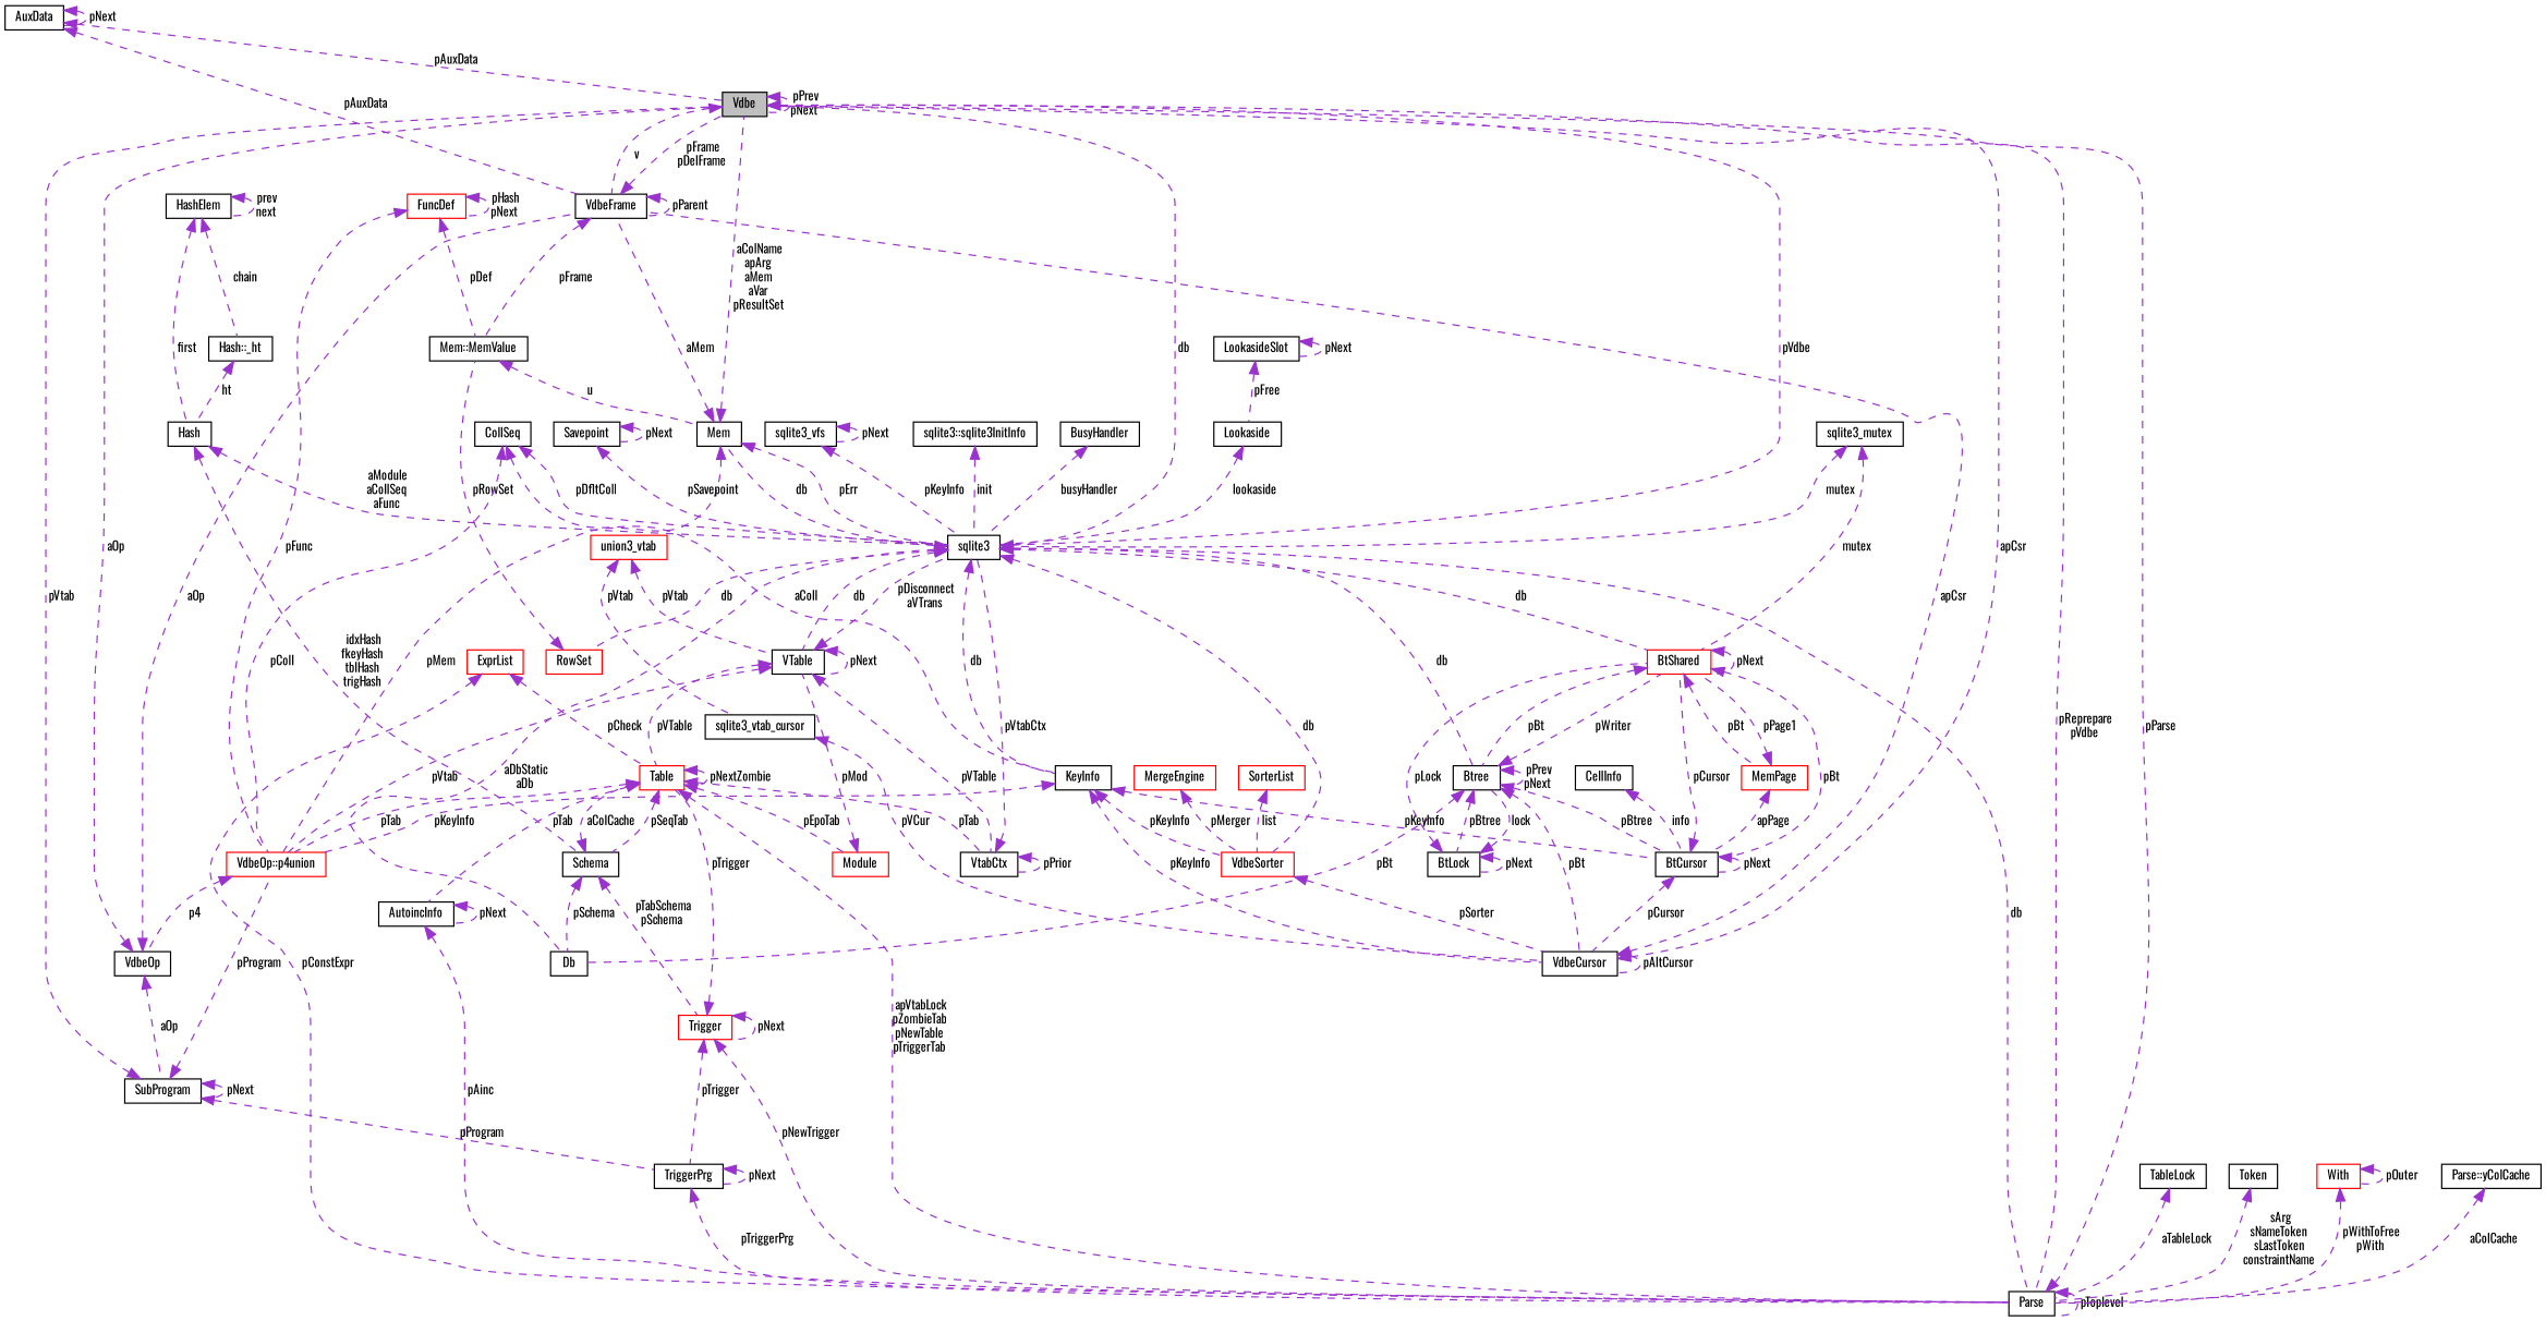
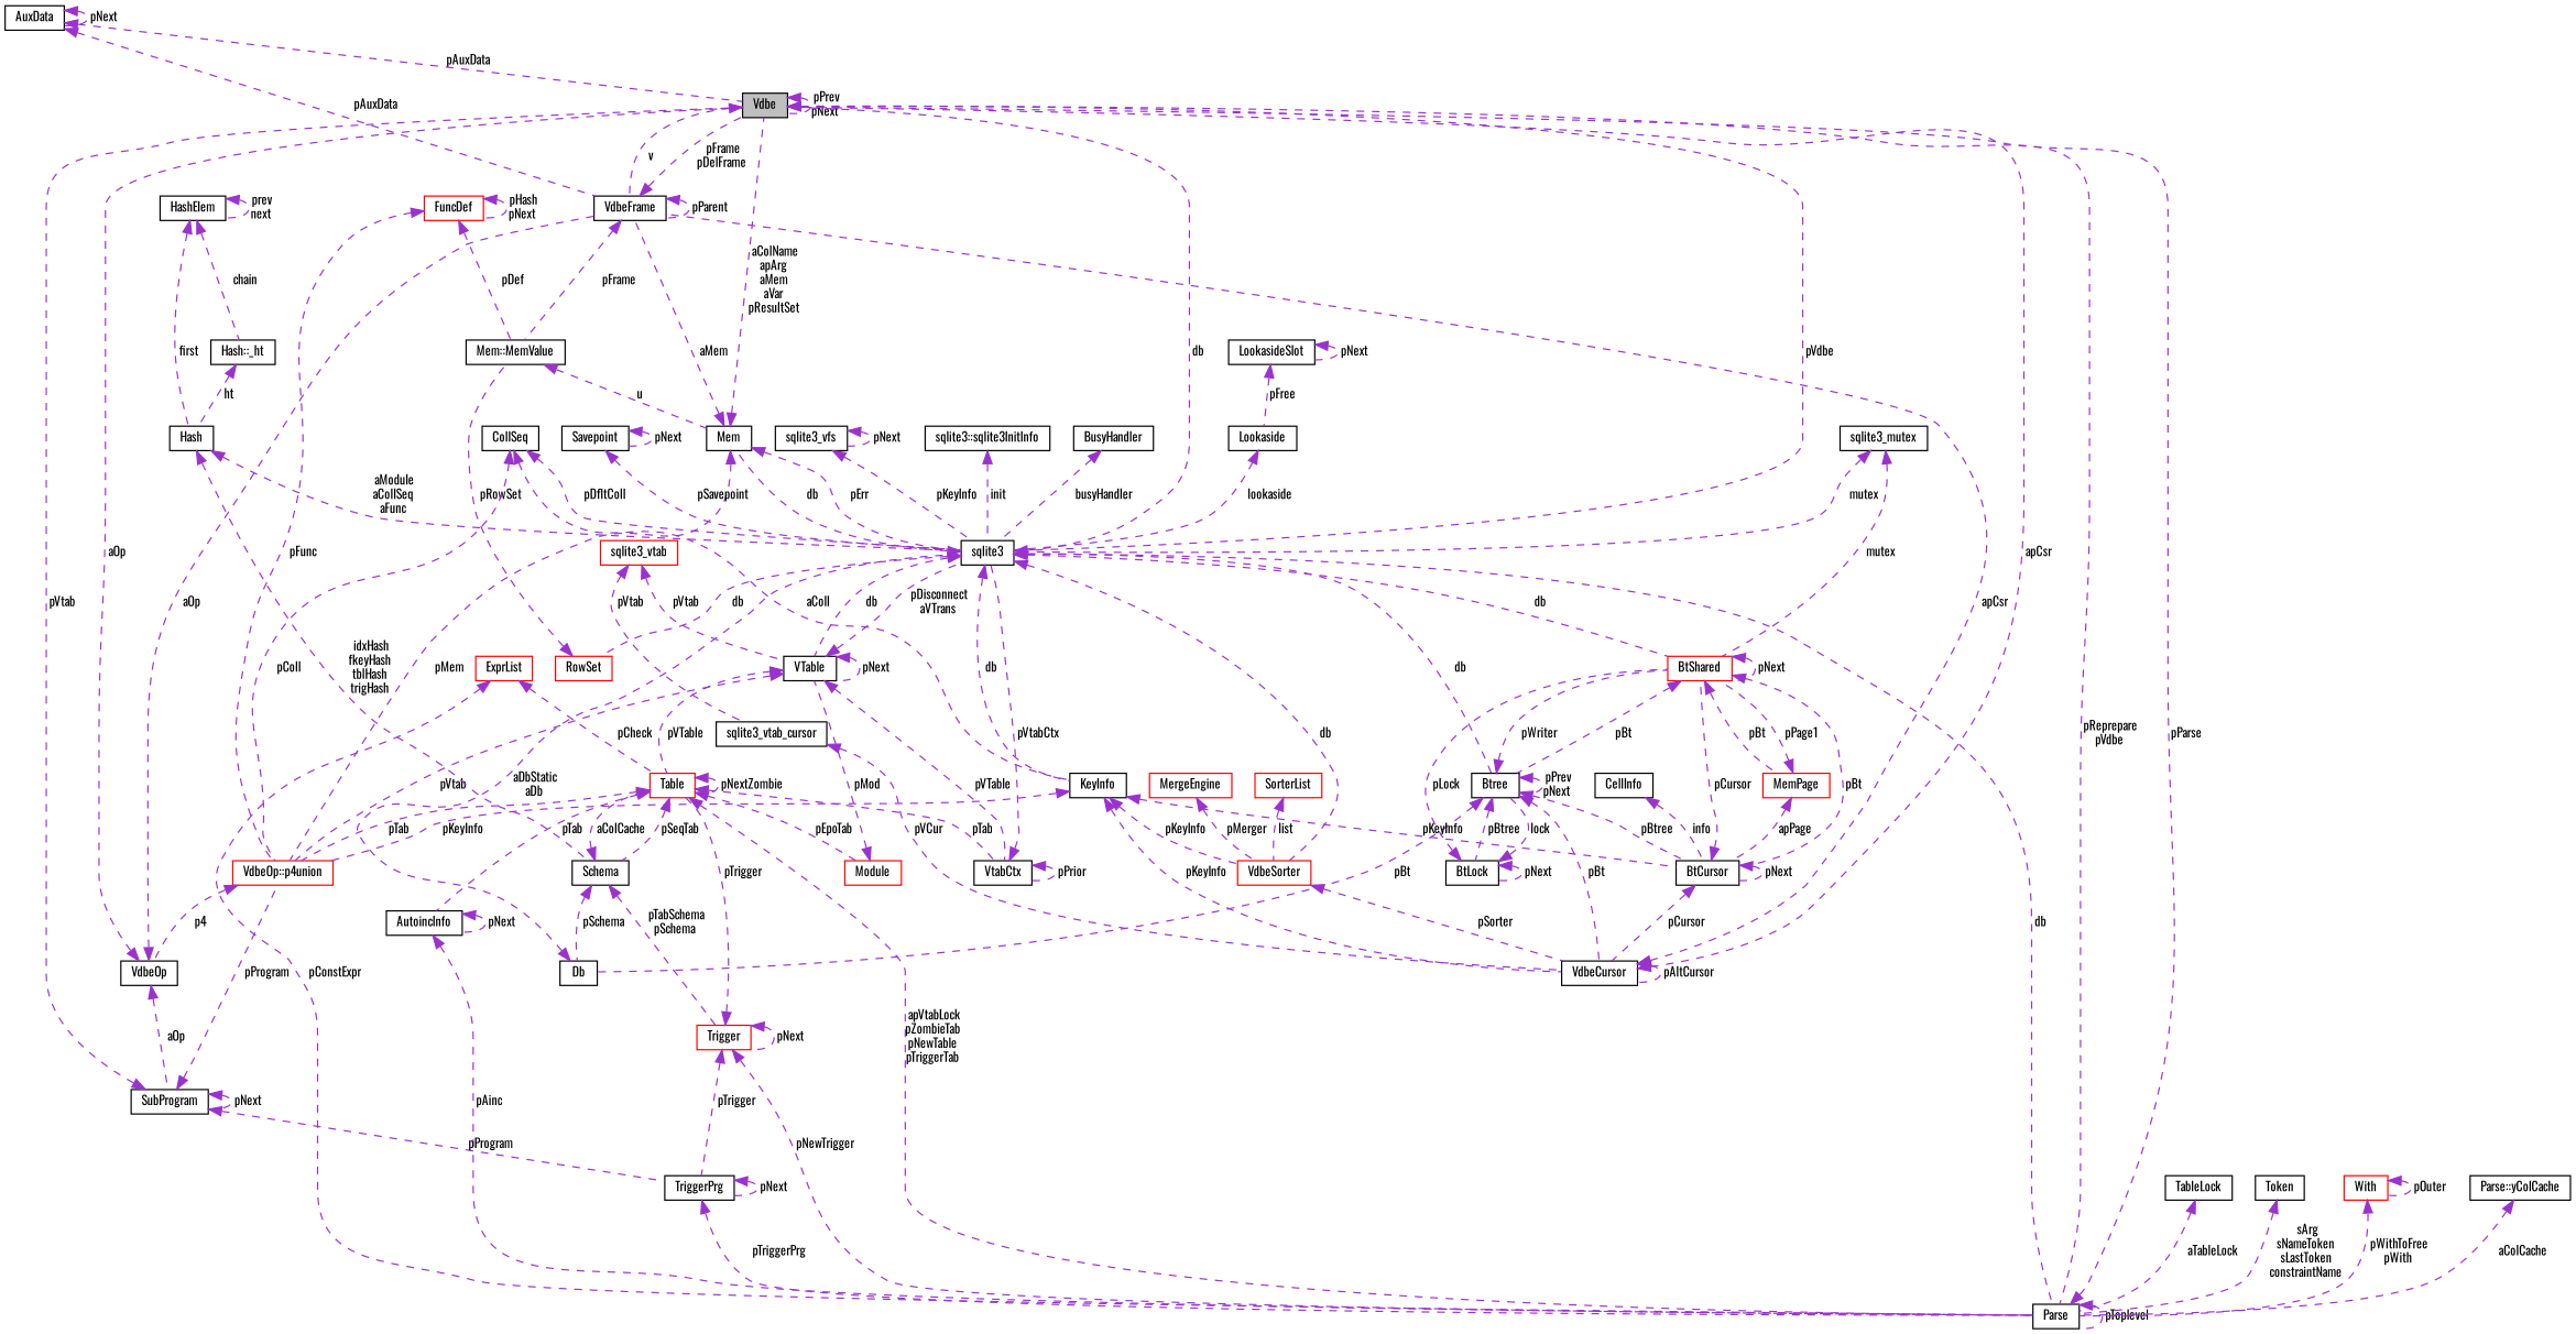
  digraph {
    fontname=Oswald
    node [color=black fillcolor=white fontname=Oswald fontsize=10 shape=record style=filled]
    edge [color=darkorchid3 dir=back fontname=Oswald fontsize=10 labelfontname=Helvetica labelfontsize=10 style=dashed]
    n1 [fillcolor=grey75 fontcolor=black height=0.2 label=Vdbe width=0.4]
    n2 [height=0.2 label=VdbeFrame width=0.4]
    n3 [height=0.2 label=sqlite3 width=0.4]
    n4 [height=0.2 label=Parse width=0.4]
    n5 [height=0.2 label="Mem::MemValue" width=0.4]
    n6 [height=0.2 label=Mem width=0.4]
    n7 [color=red height=0.2 label=BtShared width=0.4]
    n8 [height=0.2 label=Btree width=0.4]
    n9 [height=0.2 label=VTable width=0.4]
    n10 [height=0.2 label=KeyInfo width=0.4]
    n11 [color=red height=0.2 label=VdbeSorter width=0.4]
    n12 [color=red height=0.2 label=RowSet width=0.4]
    n13 [color=red height=0.2 label="VdbeOp::p4union" width=0.4]
    n14 [height=0.2 label=VdbeOp width=0.4]
    n15 [height=0.2 label=AuxData width=0.4]
    n16 [height=0.2 label=VdbeCursor width=0.4]
    n17 [height=0.2 label=BtCursor width=0.4]
    n18 [color=red height=0.2 label=MemPage width=0.4]
    n19 [height=0.2 label=CellInfo width=0.4]
    n20 [height=0.2 label=Db width=0.4]
    n21 [height=0.2 label=BtLock width=0.4]
    n22 [height=0.2 label=VtabCtx width=0.4]
    n23 [color=red height=0.2 label=Table width=0.4]
    n24 [height=0.2 label=Savepoint width=0.4]
    n25 [height=0.2 label=Lookaside width=0.4]
    n26 [height=0.2 label=LookasideSlot width=0.4]
    n27 [height=0.2 label=sqlite3_mutex width=0.4]
    n28 [height=0.2 label=sqlite3_vfs width=0.4]
    n29 [height=0.2 label="sqlite3::sqlite3InitInfo" width=0.4]
    n30 [height=0.2 label=BusyHandler width=0.4]
    n31 [color=red height=0.2 label=Module width=0.4]
    n32 [height=0.2 label=Schema width=0.4]
    n33 [height=0.2 label=AutoincInfo width=0.4]
    n34 [color=red height=0.2 label=Trigger width=0.4]
    n35 [height=0.2 label=TriggerPrg width=0.4]
    n36 [height=0.2 label=Hash width=0.4]
    n37 [height=0.2 label="Hash::_ht" width=0.4]
    n38 [height=0.2 label=HashElem width=0.4]
    n39 [color=red height=0.2 label=ExprList width=0.4]
-   n40 [color=red height=0.2 label=union3_vtab width=0.4]
+   n40 [color=red height=0.2 label=sqlite3_vtab width=0.4]
    n41 [height=0.2 label=sqlite3_vtab_cursor width=0.4]
    n42 [height=0.2 label=CollSeq width=0.4]
    n43 [color=red height=0.2 label=SorterList width=0.4]
    n44 [color=red height=0.2 label=MergeEngine width=0.4]
    n45 [height=0.2 label=SubProgram width=0.4]
    n46 [color=red height=0.2 label=FuncDef width=0.4]
    n47 [height=0.2 label=TableLock width=0.4]
    n48 [height=0.2 label=Token width=0.4]
    n49 [color=red height=0.2 label=With width=0.4]
    n50 [height=0.2 label="Parse::yColCache" width=0.4]
    n1 -> n1 [label=" pPrev\npNext"]
    n1 -> n2 [label=" v"]
    n1 -> n3 [label=" pVdbe"]
    n1 -> n4 [label=" pReprepare\npVdbe"]
    n2 -> n1 [label=" pFrame\npDelFrame"]
    n2 -> n2 [label=" pParent"]
    n2 -> n5 [label=" pFrame"]
    n3 -> n1 [label=" db"]
    n3 -> n4 [label=" db"]
    n3 -> n6 [label=" db"]
    n3 -> n7 [label=" db"]
    n3 -> n8 [label=" db"]
    n3 -> n9 [label=" db"]
    n3 -> n10 [label=" db"]
    n3 -> n11 [label=" db"]
    n3 -> n12 [label=" db"]
    n4 -> n1 [label=" pParse"]
    n4 -> n4 [label=" pToplevel"]
    n5 -> n6 [label=" u"]
    n6 -> n1 [label=" aColName\napArg\naMem\naVar\npResultSet"]
    n6 -> n2 [label=" aMem"]
    n6 -> n3 [label=" pErr"]
    n6 -> n13 [label=" pMem"]
    n7 -> n7 [label=" pNext"]
    n7 -> n8 [label=" pBt"]
    n7 -> n17 [label=" pBt"]
    n7 -> n18 [label=" pBt"]
    n8 -> n7 [label=" pWriter"]
    n8 -> n8 [label=" pPrev\npNext"]
    n8 -> n16 [label=" pBt"]
    n8 -> n17 [label=" pBtree"]
    n8 -> n20 [label=" pBt"]
    n8 -> n21 [label=" pBtree"]
    n9 -> n3 [label=" pDisconnect\naVTrans"]
    n9 -> n9 [label=" pNext"]
    n9 -> n13 [label=" pVtab"]
    n9 -> n22 [label=" pVTable"]
    n9 -> n23 [label=" pVTable"]
    n10 -> n11 [label=" pKeyInfo"]
    n10 -> n13 [label=" pKeyInfo"]
    n10 -> n16 [label=" pKeyInfo"]
    n10 -> n17 [label=" pKeyInfo"]
    n11 -> n16 [label=" pSorter"]
    n12 -> n5 [label=" pRowSet"]
    n13 -> n14 [label=" p4"]
    n14 -> n1 [label=" aOp"]
    n14 -> n2 [label=" aOp"]
    n14 -> n45 [label=" aOp"]
    n15 -> n1 [label=" pAuxData"]
    n15 -> n2 [label=" pAuxData"]
    n15 -> n15 [label=" pNext"]
    n16 -> n1 [label=" apCsr"]
    n16 -> n2 [label=" apCsr"]
    n16 -> n16 [label=" pAltCursor"]
    n17 -> n7 [label=" pCursor"]
    n17 -> n16 [label=" pCursor"]
    n17 -> n17 [label=" pNext"]
    n18 -> n7 [label=" pPage1"]
    n18 -> n17 [label=" apPage"]
    n19 -> n17 [label=" info"]
-   n3 -> n20 [label=" aDbStatic\naDb"]
+   n20 -> n3 [label=" aDbStatic\naDb"]
    n21 -> n7 [label=" pLock"]
    n21 -> n8 [label=" lock"]
    n21 -> n21 [label=" pNext"]
    n22 -> n3 [label=" pVtabCtx"]
    n22 -> n22 [label=" pPrior"]
    n23 -> n4 [label=" apVtabLock\npZombieTab\npNewTable\npTriggerTab"]
    n23 -> n13 [label=" pTab"]
    n23 -> n22 [label=" pTab"]
    n23 -> n23 [label=" pNextZombie"]
    n23 -> n31 [label=" pEpoTab"]
    n23 -> n32 [label=" pSeqTab"]
    n23 -> n33 [label=" pTab"]
    n24 -> n3 [label=" pSavepoint"]
    n24 -> n24 [label=" pNext"]
    n25 -> n3 [label=" lookaside"]
    n26 -> n25 [label=" pFree"]
    n26 -> n26 [label=" pNext"]
    n27 -> n3 [label=" mutex"]
    n27 -> n7 [label=" mutex"]
    n28 -> n3 [label=" pKeyInfo"]
    n28 -> n28 [label=" pNext"]
    n29 -> n3 [label=" init"]
    n30 -> n3 [label=" busyHandler"]
    n31 -> n9 [label=" pMod"]
    n32 -> n20 [label=" pSchema"]
    n32 -> n23 [label=" aColCache"]
    n32 -> n34 [label=" pTabSchema\npSchema"]
    n33 -> n4 [label=" pAinc"]
    n33 -> n33 [label=" pNext"]
    n34 -> n4 [label=" pNewTrigger"]
    n34 -> n23 [label=" pTrigger"]
    n34 -> n34 [label=" pNext"]
    n34 -> n35 [label=" pTrigger"]
    n35 -> n4 [label=" pTriggerPrg"]
    n35 -> n35 [label=" pNext"]
    n36 -> n3 [label=" aModule\naCollSeq\naFunc"]
    n36 -> n32 [label=" idxHash\nfkeyHash\ntblHash\ntrigHash"]
    n37 -> n36 [label=" ht"]
    n38 -> n36 [label=" first"]
    n38 -> n37 [label=" chain"]
    n38 -> n38 [label=" prev\nnext"]
    n39 -> n4 [label=" pConstExpr"]
    n39 -> n23 [label=" pCheck"]
    n40 -> n9 [label=" pVtab"]
    n40 -> n41 [label=" pVtab"]
    n41 -> n16 [label=" pVCur"]
    n42 -> n3 [label=" pDfltColl"]
    n42 -> n10 [label=" aColl"]
    n42 -> n13 [label=" pColl"]
    n43 -> n11 [label=" list"]
    n44 -> n11 [label=" pMerger"]
    n45 -> n1 [label=" pVtab"]
    n45 -> n13 [label=" pProgram"]
    n45 -> n35 [label=" pProgram"]
    n45 -> n45 [label=" pNext"]
    n46 -> n5 [label=" pDef"]
    n46 -> n13 [label=" pFunc"]
    n46 -> n46 [label=" pHash\npNext"]
    n47 -> n4 [label=" aTableLock"]
    n48 -> n4 [label=" sArg\nsNameToken\nsLastToken\nconstraintName"]
    n49 -> n4 [label=" pWithToFree\npWith"]
    n49 -> n49 [label=" pOuter"]
    n50 -> n4 [label=" aColCache"]
  }
